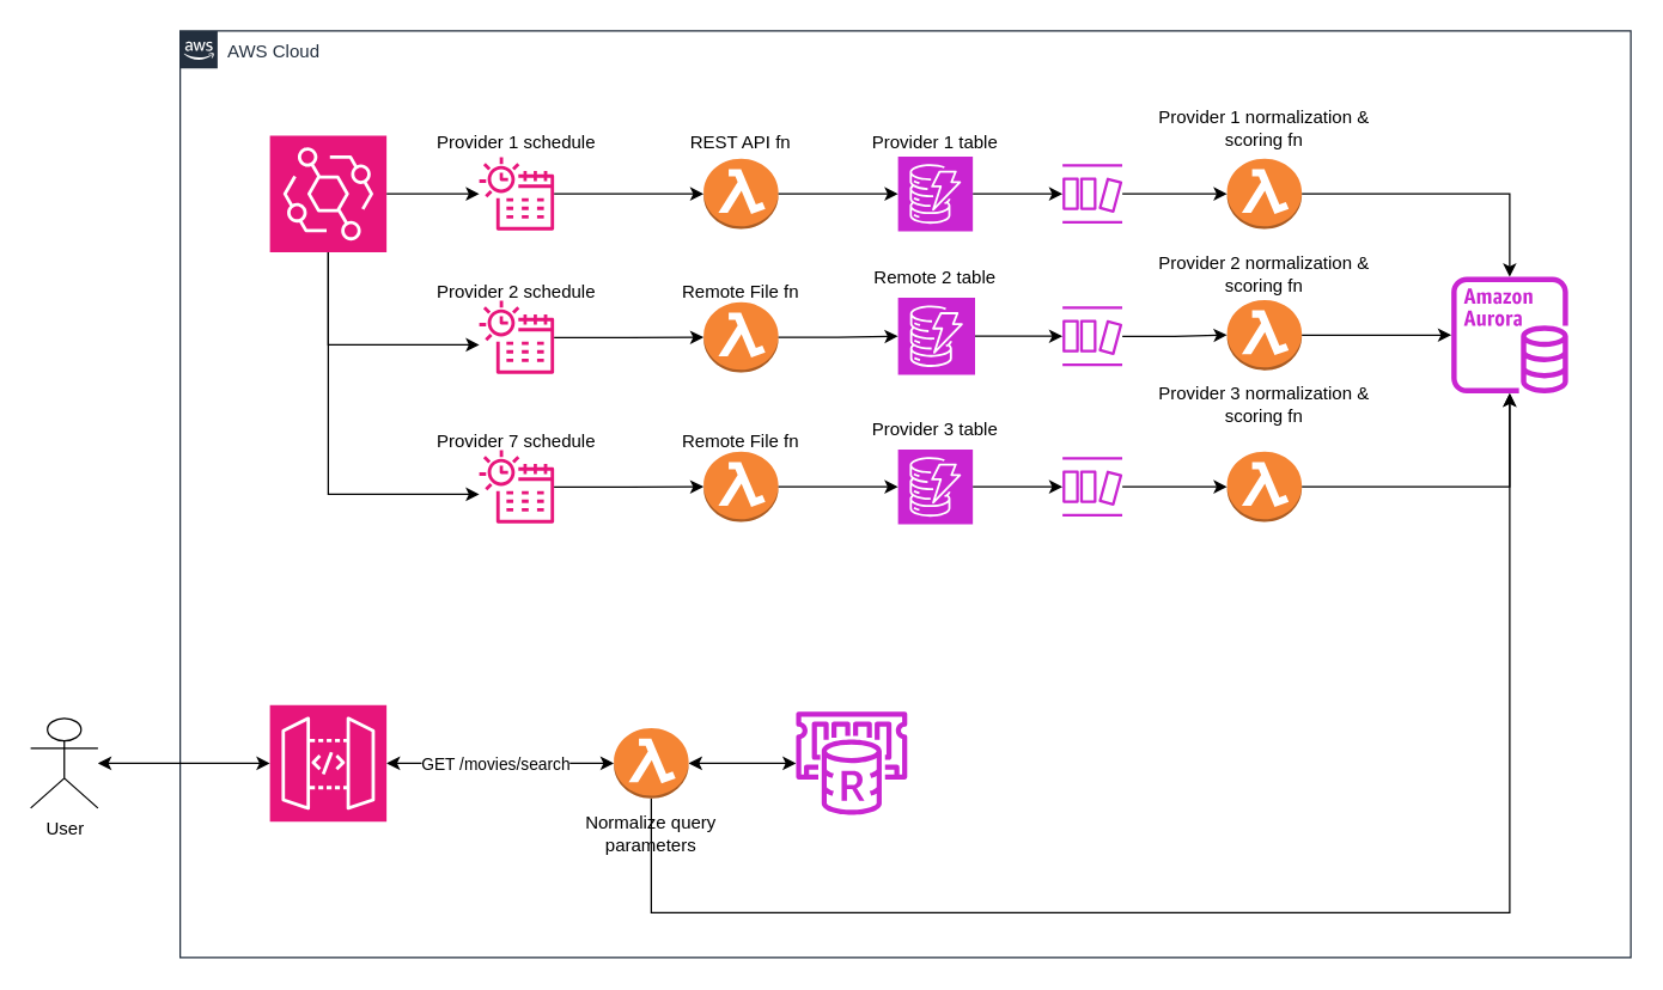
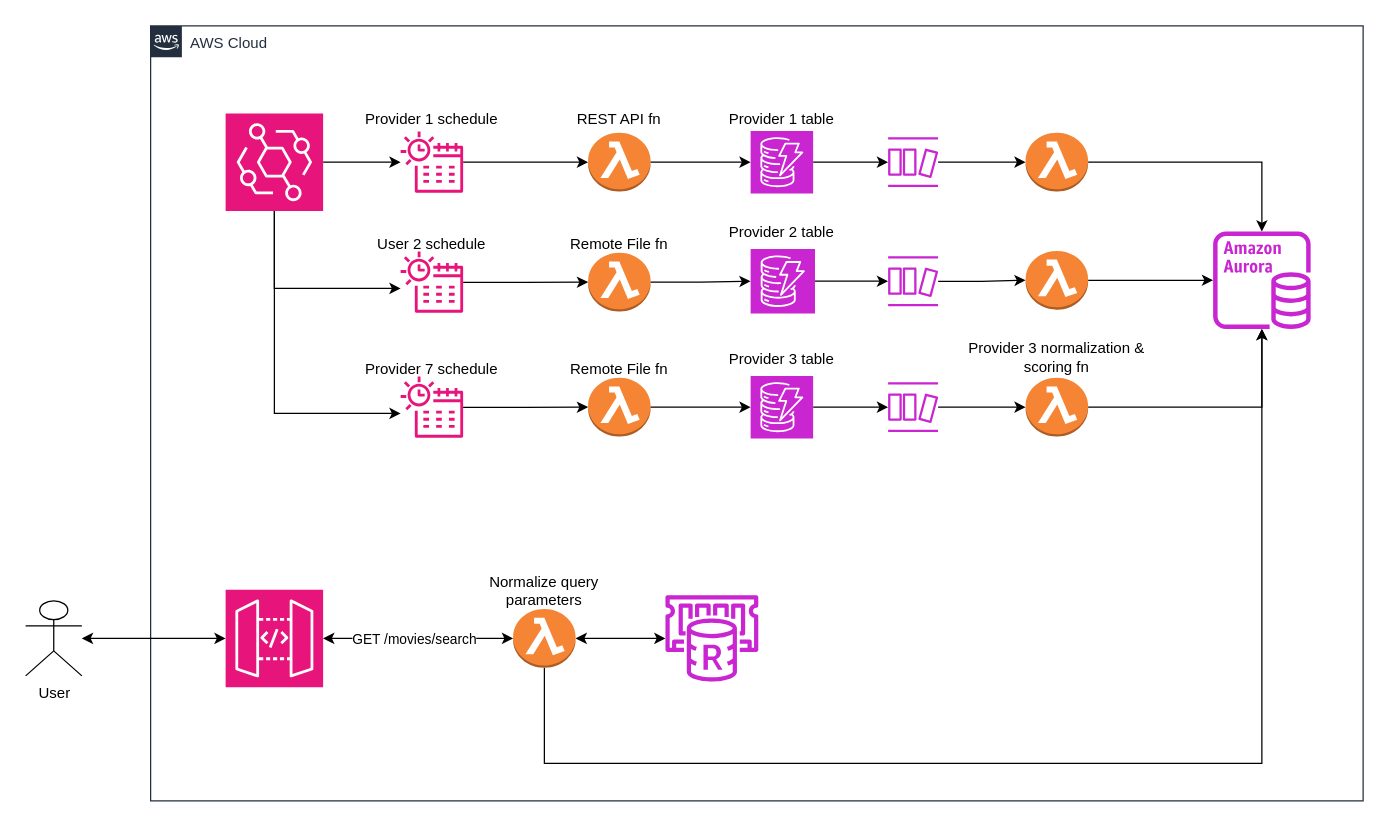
  <mxCell id="0" />
  <mxCell id="1" parent="0" />
  <mxCell id="2" value="AWS Cloud" style="points=[[0,0],[0.25,0],[0.5,0],[0.75,0],[1,0],[1,0.25],[1,0.5],[1,0.75],[1,1],[0.75,1],[0.5,1],[0.25,1],[0,1],[0,0.75],[0,0.5],[0,0.25]];outlineConnect=0;gradientColor=none;html=1;whiteSpace=wrap;fontSize=12;fontStyle=0;container=1;pointerEvents=0;collapsible=0;recursiveResize=0;shape=mxgraph.aws4.group;grIcon=mxgraph.aws4.group_aws_cloud_alt;strokeColor=#232F3E;fillColor=none;verticalAlign=top;align=left;spacingLeft=30;fontColor=#232F3E;dashed=0;" vertex="1" parent="1"><mxGeometry x="120" y="20" width="970" height="620" as="geometry" /></mxCell>
  <mxCell id="3" value="" style="edgeStyle=orthogonalEdgeStyle;rounded=0;orthogonalLoop=1;jettySize=auto;html=1;" edge="1" parent="2" source="6" target="8"><mxGeometry relative="1" as="geometry" /></mxCell>
  <mxCell id="4" style="edgeStyle=orthogonalEdgeStyle;rounded=0;orthogonalLoop=1;jettySize=auto;html=1;" edge="1" parent="2" source="6" target="10"><mxGeometry relative="1" as="geometry"><Array as="points"><mxPoint x="99" y="210" /></Array></mxGeometry></mxCell>
  <mxCell id="5" style="edgeStyle=orthogonalEdgeStyle;rounded=0;orthogonalLoop=1;jettySize=auto;html=1;" edge="1" parent="2" source="6" target="11"><mxGeometry relative="1" as="geometry"><Array as="points"><mxPoint x="99" y="310" /></Array></mxGeometry></mxCell>
  <mxCell id="6" value="" style="sketch=0;points=[[0,0,0],[0.25,0,0],[0.5,0,0],[0.75,0,0],[1,0,0],[0,1,0],[0.25,1,0],[0.5,1,0],[0.75,1,0],[1,1,0],[0,0.25,0],[0,0.5,0],[0,0.75,0],[1,0.25,0],[1,0.5,0],[1,0.75,0]];outlineConnect=0;fontColor=#232F3E;fillColor=#E7157B;strokeColor=#ffffff;dashed=0;verticalLabelPosition=bottom;verticalAlign=top;align=center;html=1;fontSize=12;fontStyle=0;aspect=fixed;shape=mxgraph.aws4.resourceIcon;resIcon=mxgraph.aws4.eventbridge;" vertex="1" parent="2"><mxGeometry x="60" y="70" width="78" height="78" as="geometry" /></mxCell>
  <mxCell id="7" style="edgeStyle=orthogonalEdgeStyle;rounded=0;orthogonalLoop=1;jettySize=auto;html=1;" edge="1" parent="2" source="8" target="15"><mxGeometry relative="1" as="geometry" /></mxCell>
  <mxCell id="8" value="" style="sketch=0;outlineConnect=0;fontColor=#232F3E;gradientColor=none;fillColor=#E7157B;strokeColor=none;dashed=0;verticalLabelPosition=bottom;verticalAlign=top;align=center;html=1;fontSize=12;fontStyle=0;aspect=fixed;pointerEvents=1;shape=mxgraph.aws4.eventbridge_scheduler;" vertex="1" parent="2"><mxGeometry x="200" y="84" width="50" height="50" as="geometry" /></mxCell>
  <mxCell id="9" style="edgeStyle=orthogonalEdgeStyle;rounded=0;orthogonalLoop=1;jettySize=auto;html=1;" edge="1" parent="2" source="10" target="16"><mxGeometry relative="1" as="geometry" /></mxCell>
  <mxCell id="10" value="" style="sketch=0;outlineConnect=0;fontColor=#232F3E;gradientColor=none;fillColor=#E7157B;strokeColor=none;dashed=0;verticalLabelPosition=bottom;verticalAlign=top;align=center;html=1;fontSize=12;fontStyle=0;aspect=fixed;pointerEvents=1;shape=mxgraph.aws4.eventbridge_scheduler;" vertex="1" parent="2"><mxGeometry x="200" y="180" width="50" height="50" as="geometry" /></mxCell>
  <mxCell id="11" value="" style="sketch=0;outlineConnect=0;fontColor=#232F3E;gradientColor=none;fillColor=#E7157B;strokeColor=none;dashed=0;verticalLabelPosition=bottom;verticalAlign=top;align=center;html=1;fontSize=12;fontStyle=0;aspect=fixed;pointerEvents=1;shape=mxgraph.aws4.eventbridge_scheduler;" vertex="1" parent="2"><mxGeometry x="200" y="280" width="50" height="50" as="geometry" /></mxCell>
  <mxCell id="12" value="Provider 1 schedule" style="text;html=1;align=center;verticalAlign=middle;whiteSpace=wrap;rounded=0;" vertex="1" parent="2"><mxGeometry x="170" y="60" width="110" height="30" as="geometry" /></mxCell>
- <mxCell id="13" value="Provider 2 schedule" style="text;html=1;align=center;verticalAlign=middle;whiteSpace=wrap;rounded=0;" vertex="1" parent="2"><mxGeometry x="170" y="160" width="110" height="30" as="geometry" /></mxCell>
+ <mxCell id="13" value="User 2 schedule" style="text;html=1;align=center;verticalAlign=middle;whiteSpace=wrap;rounded=0;" vertex="1" parent="2"><mxGeometry x="170" y="160" width="110" height="30" as="geometry" /></mxCell>
  <mxCell id="14" value="Provider 7 schedule" style="text;html=1;align=center;verticalAlign=middle;whiteSpace=wrap;rounded=0;" vertex="1" parent="2"><mxGeometry x="170" y="260" width="110" height="30" as="geometry" /></mxCell>
  <mxCell id="15" value="" style="outlineConnect=0;dashed=0;verticalLabelPosition=bottom;verticalAlign=top;align=center;html=1;shape=mxgraph.aws3.lambda_function;fillColor=#F58534;gradientColor=none;" vertex="1" parent="2"><mxGeometry x="350" y="85.5" width="50" height="47" as="geometry" /></mxCell>
  <mxCell id="16" value="" style="outlineConnect=0;dashed=0;verticalLabelPosition=bottom;verticalAlign=top;align=center;html=1;shape=mxgraph.aws3.lambda_function;fillColor=#F58534;gradientColor=none;" vertex="1" parent="2"><mxGeometry x="350" y="181.5" width="50" height="47" as="geometry" /></mxCell>
  <mxCell id="17" value="" style="outlineConnect=0;dashed=0;verticalLabelPosition=bottom;verticalAlign=top;align=center;html=1;shape=mxgraph.aws3.lambda_function;fillColor=#F58534;gradientColor=none;" vertex="1" parent="2"><mxGeometry x="350" y="281.5" width="50" height="47" as="geometry" /></mxCell>
  <mxCell id="18" style="edgeStyle=orthogonalEdgeStyle;rounded=0;orthogonalLoop=1;jettySize=auto;html=1;entryX=0;entryY=0.5;entryDx=0;entryDy=0;entryPerimeter=0;" edge="1" parent="2" source="11" target="17"><mxGeometry relative="1" as="geometry" /></mxCell>
  <mxCell id="19" style="edgeStyle=orthogonalEdgeStyle;rounded=0;orthogonalLoop=1;jettySize=auto;html=1;" edge="1" parent="2" source="20" target="34"><mxGeometry relative="1" as="geometry" /></mxCell>
  <mxCell id="20" value="" style="sketch=0;points=[[0,0,0],[0.25,0,0],[0.5,0,0],[0.75,0,0],[1,0,0],[0,1,0],[0.25,1,0],[0.5,1,0],[0.75,1,0],[1,1,0],[0,0.25,0],[0,0.5,0],[0,0.75,0],[1,0.25,0],[1,0.5,0],[1,0.75,0]];outlineConnect=0;fontColor=#232F3E;fillColor=#C925D1;strokeColor=#ffffff;dashed=0;verticalLabelPosition=bottom;verticalAlign=top;align=center;html=1;fontSize=12;fontStyle=0;aspect=fixed;shape=mxgraph.aws4.resourceIcon;resIcon=mxgraph.aws4.dynamodb;" vertex="1" parent="2"><mxGeometry x="480" y="84" width="50" height="50" as="geometry" /></mxCell>
  <mxCell id="21" style="edgeStyle=orthogonalEdgeStyle;rounded=0;orthogonalLoop=1;jettySize=auto;html=1;entryX=0;entryY=0.5;entryDx=0;entryDy=0;entryPerimeter=0;" edge="1" parent="2" source="15" target="20"><mxGeometry relative="1" as="geometry" /></mxCell>
  <mxCell id="22" value="REST API fn" style="text;html=1;align=center;verticalAlign=middle;whiteSpace=wrap;rounded=0;" vertex="1" parent="2"><mxGeometry x="320" y="60" width="110" height="30" as="geometry" /></mxCell>
  <mxCell id="23" value="Remote File fn" style="text;html=1;align=center;verticalAlign=middle;whiteSpace=wrap;rounded=0;" vertex="1" parent="2"><mxGeometry x="320" y="160" width="110" height="30" as="geometry" /></mxCell>
  <mxCell id="24" value="Remote File fn" style="text;html=1;align=center;verticalAlign=middle;whiteSpace=wrap;rounded=0;" vertex="1" parent="2"><mxGeometry x="320" y="260" width="110" height="30" as="geometry" /></mxCell>
  <mxCell id="25" value="Provider 1 table" style="text;html=1;align=center;verticalAlign=middle;whiteSpace=wrap;rounded=0;" vertex="1" parent="2"><mxGeometry x="450" y="60" width="110" height="30" as="geometry" /></mxCell>
  <mxCell id="26" style="edgeStyle=orthogonalEdgeStyle;rounded=0;orthogonalLoop=1;jettySize=auto;html=1;" edge="1" parent="2" source="27" target="35"><mxGeometry relative="1" as="geometry" /></mxCell>
  <mxCell id="27" value="" style="sketch=0;points=[[0,0,0],[0.25,0,0],[0.5,0,0],[0.75,0,0],[1,0,0],[0,1,0],[0.25,1,0],[0.5,1,0],[0.75,1,0],[1,1,0],[0,0.25,0],[0,0.5,0],[0,0.75,0],[1,0.25,0],[1,0.5,0],[1,0.75,0]];outlineConnect=0;fontColor=#232F3E;fillColor=#C925D1;strokeColor=#ffffff;dashed=0;verticalLabelPosition=bottom;verticalAlign=top;align=center;html=1;fontSize=12;fontStyle=0;aspect=fixed;shape=mxgraph.aws4.resourceIcon;resIcon=mxgraph.aws4.dynamodb;" vertex="1" parent="2"><mxGeometry x="480" y="178.5" width="51.5" height="51.5" as="geometry" /></mxCell>
- <mxCell id="28" value="Remote 2 table" style="text;html=1;align=center;verticalAlign=middle;whiteSpace=wrap;rounded=0;" vertex="1" parent="2"><mxGeometry x="450" y="150" width="110" height="30" as="geometry" /></mxCell>
+ <mxCell id="28" value="Provider 2 table" style="text;html=1;align=center;verticalAlign=middle;whiteSpace=wrap;rounded=0;" vertex="1" parent="2"><mxGeometry x="450" y="150" width="110" height="30" as="geometry" /></mxCell>
  <mxCell id="29" style="edgeStyle=orthogonalEdgeStyle;rounded=0;orthogonalLoop=1;jettySize=auto;html=1;" edge="1" parent="2" source="30" target="36"><mxGeometry relative="1" as="geometry" /></mxCell>
  <mxCell id="30" value="" style="sketch=0;points=[[0,0,0],[0.25,0,0],[0.5,0,0],[0.75,0,0],[1,0,0],[0,1,0],[0.25,1,0],[0.5,1,0],[0.75,1,0],[1,1,0],[0,0.25,0],[0,0.5,0],[0,0.75,0],[1,0.25,0],[1,0.5,0],[1,0.75,0]];outlineConnect=0;fontColor=#232F3E;fillColor=#C925D1;strokeColor=#ffffff;dashed=0;verticalLabelPosition=bottom;verticalAlign=top;align=center;html=1;fontSize=12;fontStyle=0;aspect=fixed;shape=mxgraph.aws4.resourceIcon;resIcon=mxgraph.aws4.dynamodb;" vertex="1" parent="2"><mxGeometry x="480" y="280" width="50" height="50" as="geometry" /></mxCell>
  <mxCell id="31" value="Provider 3&lt;span style=&quot;background-color: initial;&quot;&gt;&amp;nbsp;table&lt;/span&gt;" style="text;html=1;align=center;verticalAlign=middle;whiteSpace=wrap;rounded=0;" vertex="1" parent="2"><mxGeometry x="450" y="251.5" width="110" height="30" as="geometry" /></mxCell>
  <mxCell id="32" style="edgeStyle=orthogonalEdgeStyle;rounded=0;orthogonalLoop=1;jettySize=auto;html=1;entryX=0;entryY=0.5;entryDx=0;entryDy=0;entryPerimeter=0;" edge="1" parent="2" source="16" target="27"><mxGeometry relative="1" as="geometry" /></mxCell>
  <mxCell id="33" style="edgeStyle=orthogonalEdgeStyle;rounded=0;orthogonalLoop=1;jettySize=auto;html=1;entryX=0;entryY=0.5;entryDx=0;entryDy=0;entryPerimeter=0;" edge="1" parent="2" source="17" target="30"><mxGeometry relative="1" as="geometry" /></mxCell>
  <mxCell id="34" value="" style="sketch=0;outlineConnect=0;fontColor=#232F3E;gradientColor=none;fillColor=#C925D1;strokeColor=none;dashed=0;verticalLabelPosition=bottom;verticalAlign=top;align=center;html=1;fontSize=12;fontStyle=0;aspect=fixed;pointerEvents=1;shape=mxgraph.aws4.dynamodb_stream;" vertex="1" parent="2"><mxGeometry x="590" y="89" width="40" height="40" as="geometry" /></mxCell>
  <mxCell id="35" value="" style="sketch=0;outlineConnect=0;fontColor=#232F3E;gradientColor=none;fillColor=#C925D1;strokeColor=none;dashed=0;verticalLabelPosition=bottom;verticalAlign=top;align=center;html=1;fontSize=12;fontStyle=0;aspect=fixed;pointerEvents=1;shape=mxgraph.aws4.dynamodb_stream;" vertex="1" parent="2"><mxGeometry x="590" y="184.25" width="40" height="40" as="geometry" /></mxCell>
  <mxCell id="36" value="" style="sketch=0;outlineConnect=0;fontColor=#232F3E;gradientColor=none;fillColor=#C925D1;strokeColor=none;dashed=0;verticalLabelPosition=bottom;verticalAlign=top;align=center;html=1;fontSize=12;fontStyle=0;aspect=fixed;pointerEvents=1;shape=mxgraph.aws4.dynamodb_stream;" vertex="1" parent="2"><mxGeometry x="590" y="285" width="40" height="40" as="geometry" /></mxCell>
  <mxCell id="37" style="edgeStyle=orthogonalEdgeStyle;rounded=0;orthogonalLoop=1;jettySize=auto;html=1;" edge="1" parent="2" source="38" target="49"><mxGeometry relative="1" as="geometry" /></mxCell>
  <mxCell id="38" value="" style="outlineConnect=0;dashed=0;verticalLabelPosition=bottom;verticalAlign=top;align=center;html=1;shape=mxgraph.aws3.lambda_function;fillColor=#F58534;gradientColor=none;" vertex="1" parent="2"><mxGeometry x="700" y="85.5" width="50" height="47" as="geometry" /></mxCell>
  <mxCell id="39" style="edgeStyle=orthogonalEdgeStyle;rounded=0;orthogonalLoop=1;jettySize=auto;html=1;" edge="1" parent="2" source="40" target="49"><mxGeometry relative="1" as="geometry" /></mxCell>
  <mxCell id="40" value="" style="outlineConnect=0;dashed=0;verticalLabelPosition=bottom;verticalAlign=top;align=center;html=1;shape=mxgraph.aws3.lambda_function;fillColor=#F58534;gradientColor=none;" vertex="1" parent="2"><mxGeometry x="700" y="281.5" width="50" height="47" as="geometry" /></mxCell>
  <mxCell id="41" style="edgeStyle=orthogonalEdgeStyle;rounded=0;orthogonalLoop=1;jettySize=auto;html=1;" edge="1" parent="2" source="42" target="49"><mxGeometry relative="1" as="geometry" /></mxCell>
  <mxCell id="42" value="" style="outlineConnect=0;dashed=0;verticalLabelPosition=bottom;verticalAlign=top;align=center;html=1;shape=mxgraph.aws3.lambda_function;fillColor=#F58534;gradientColor=none;" vertex="1" parent="2"><mxGeometry x="700" y="180" width="50" height="47" as="geometry" /></mxCell>
  <mxCell id="43" style="edgeStyle=orthogonalEdgeStyle;rounded=0;orthogonalLoop=1;jettySize=auto;html=1;entryX=0;entryY=0.5;entryDx=0;entryDy=0;entryPerimeter=0;" edge="1" parent="2" source="34" target="38"><mxGeometry relative="1" as="geometry" /></mxCell>
  <mxCell id="44" style="edgeStyle=orthogonalEdgeStyle;rounded=0;orthogonalLoop=1;jettySize=auto;html=1;entryX=0;entryY=0.5;entryDx=0;entryDy=0;entryPerimeter=0;" edge="1" parent="2" source="35" target="42"><mxGeometry relative="1" as="geometry" /></mxCell>
  <mxCell id="45" style="edgeStyle=orthogonalEdgeStyle;rounded=0;orthogonalLoop=1;jettySize=auto;html=1;entryX=0;entryY=0.5;entryDx=0;entryDy=0;entryPerimeter=0;" edge="1" parent="2" source="36" target="40"><mxGeometry relative="1" as="geometry" /></mxCell>
- <mxCell id="46" value="Provider 1 normalization &amp;amp; scoring fn" style="text;html=1;align=center;verticalAlign=middle;whiteSpace=wrap;rounded=0;" vertex="1" parent="2"><mxGeometry x="650" y="50" width="150" height="30" as="geometry" /></mxCell>
- <mxCell id="47" value="Provider 2 normalization &amp;amp; scoring fn" style="text;html=1;align=center;verticalAlign=middle;whiteSpace=wrap;rounded=0;" vertex="1" parent="2"><mxGeometry x="650" y="148" width="150" height="30" as="geometry" /></mxCell>
- <mxCell id="48" value="Provider 3&lt;span style=&quot;background-color: initial;&quot;&gt;&amp;nbsp;normalization &amp;amp; scoring fn&lt;/span&gt;" style="text;html=1;align=center;verticalAlign=middle;whiteSpace=wrap;rounded=0;" vertex="1" parent="2"><mxGeometry x="650" y="235" width="150" height="30" as="geometry" /></mxCell>
+ <mxCell id="48" value="Provider 3&lt;span style=&quot;background-color: initial;&quot;&gt;&amp;nbsp;normalization &amp;amp; scoring fn&lt;/span&gt;" style="text;html=1;align=center;verticalAlign=middle;whiteSpace=wrap;rounded=0;" vertex="1" parent="2"><mxGeometry x="650" y="250" width="150" height="30" as="geometry" /></mxCell>
  <mxCell id="49" value="" style="sketch=0;outlineConnect=0;fontColor=#232F3E;gradientColor=none;fillColor=#C925D1;strokeColor=none;dashed=0;verticalLabelPosition=bottom;verticalAlign=top;align=center;html=1;fontSize=12;fontStyle=0;aspect=fixed;pointerEvents=1;shape=mxgraph.aws4.aurora_instance;" vertex="1" parent="2"><mxGeometry x="850" y="164.5" width="78" height="78" as="geometry" /></mxCell>
  <mxCell id="50" value="" style="sketch=0;points=[[0,0,0],[0.25,0,0],[0.5,0,0],[0.75,0,0],[1,0,0],[0,1,0],[0.25,1,0],[0.5,1,0],[0.75,1,0],[1,1,0],[0,0.25,0],[0,0.5,0],[0,0.75,0],[1,0.25,0],[1,0.5,0],[1,0.75,0]];outlineConnect=0;fontColor=#232F3E;fillColor=#E7157B;strokeColor=#ffffff;dashed=0;verticalLabelPosition=bottom;verticalAlign=top;align=center;html=1;fontSize=12;fontStyle=0;aspect=fixed;shape=mxgraph.aws4.resourceIcon;resIcon=mxgraph.aws4.api_gateway;" vertex="1" parent="2"><mxGeometry x="60" y="451" width="78" height="78" as="geometry" /></mxCell>
  <mxCell id="51" style="edgeStyle=orthogonalEdgeStyle;rounded=0;orthogonalLoop=1;jettySize=auto;html=1;startArrow=classic;startFill=1;" edge="1" parent="2" source="53" target="57"><mxGeometry relative="1" as="geometry" /></mxCell>
  <mxCell id="52" style="edgeStyle=orthogonalEdgeStyle;rounded=0;orthogonalLoop=1;jettySize=auto;html=1;" edge="1" parent="2" source="53" target="49"><mxGeometry relative="1" as="geometry"><Array as="points"><mxPoint x="315" y="590" /><mxPoint x="889" y="590" /></Array></mxGeometry></mxCell>
  <mxCell id="53" value="" style="outlineConnect=0;dashed=0;verticalLabelPosition=bottom;verticalAlign=top;align=center;html=1;shape=mxgraph.aws3.lambda_function;fillColor=#F58534;gradientColor=none;" vertex="1" parent="2"><mxGeometry x="290" y="466.5" width="50" height="47" as="geometry" /></mxCell>
  <mxCell id="54" style="edgeStyle=orthogonalEdgeStyle;rounded=0;orthogonalLoop=1;jettySize=auto;html=1;entryX=0;entryY=0.5;entryDx=0;entryDy=0;entryPerimeter=0;startArrow=classic;startFill=1;" edge="1" parent="2" source="50" target="53"><mxGeometry relative="1" as="geometry" /></mxCell>
  <mxCell id="55" value="GET /movies/search" style="edgeLabel;html=1;align=center;verticalAlign=middle;resizable=0;points=[];" vertex="1" connectable="0" parent="54"><mxGeometry x="-0.189" relative="1" as="geometry"><mxPoint x="10" as="offset" /></mxGeometry></mxCell>
- <mxCell id="56" value="Normalize query parameters" style="text;html=1;align=center;verticalAlign=middle;whiteSpace=wrap;rounded=0;" vertex="1" parent="2"><mxGeometry x="260" y="521.5" width="110" height="30" as="geometry" /></mxCell>
+ <mxCell id="56" value="Normalize query parameters" style="text;html=1;align=center;verticalAlign=middle;whiteSpace=wrap;rounded=0;" vertex="1" parent="2"><mxGeometry x="260" y="436.5" width="110" height="30" as="geometry" /></mxCell>
  <mxCell id="57" value="" style="sketch=0;outlineConnect=0;fontColor=#232F3E;gradientColor=none;fillColor=#C925D1;strokeColor=none;dashed=0;verticalLabelPosition=bottom;verticalAlign=top;align=center;html=1;fontSize=12;fontStyle=0;aspect=fixed;pointerEvents=1;shape=mxgraph.aws4.elasticache_for_redis;" vertex="1" parent="2"><mxGeometry x="410" y="455.5" width="78" height="69" as="geometry" /></mxCell>
  <mxCell id="58" value="User" style="shape=umlActor;verticalLabelPosition=bottom;verticalAlign=top;html=1;outlineConnect=0;" vertex="1" parent="1"><mxGeometry x="20" y="480" width="45" height="60" as="geometry" /></mxCell>
  <mxCell id="59" style="edgeStyle=orthogonalEdgeStyle;rounded=0;orthogonalLoop=1;jettySize=auto;html=1;entryX=0;entryY=0.5;entryDx=0;entryDy=0;entryPerimeter=0;startArrow=classic;startFill=1;" edge="1" parent="1" source="58" target="50"><mxGeometry relative="1" as="geometry" /></mxCell>
